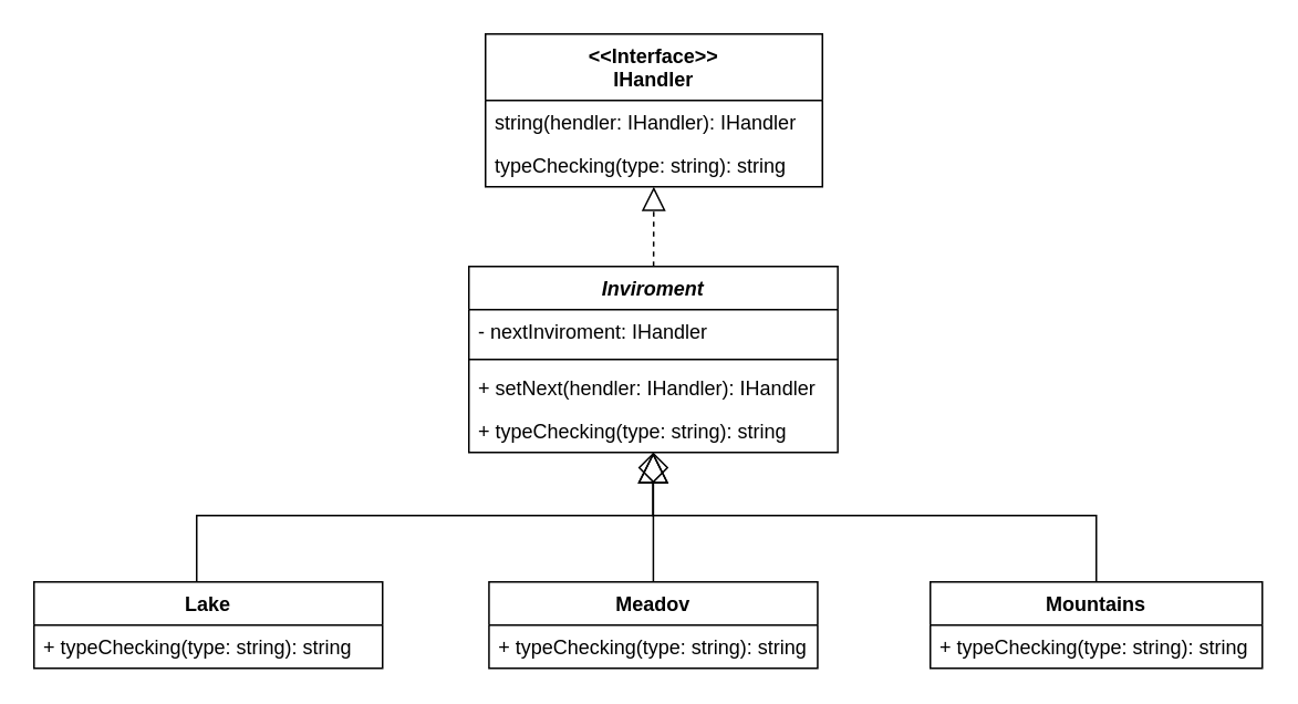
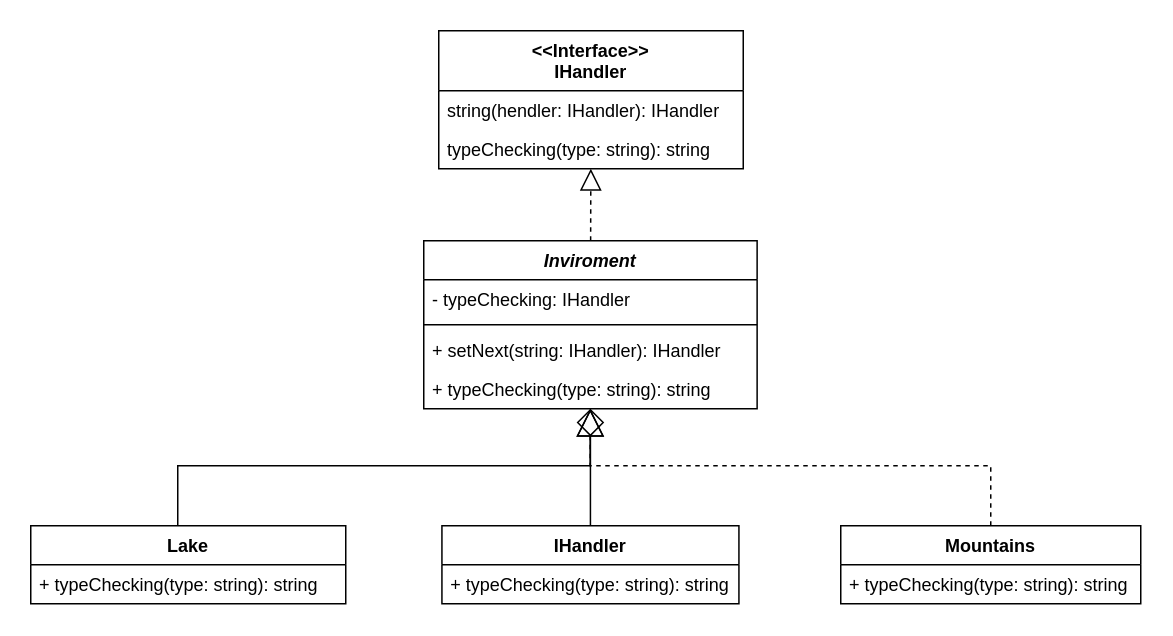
  <mxCell id="0" />
  <mxCell id="1" parent="0" />
  <mxCell id="2" value="&lt;&lt;Interface&gt;&gt;&#10;IHandler" style="swimlane;fontStyle=1;align=center;verticalAlign=top;childLayout=stackLayout;horizontal=1;startSize=40;horizontalStack=0;resizeParent=1;resizeParentMax=0;resizeLast=0;collapsible=1;marginBottom=0;" parent="1" vertex="1"><mxGeometry x="292" y="20" width="203" height="92" as="geometry" /></mxCell>
  <mxCell id="3" value="string(hendler: IHandler): IHandler" style="text;strokeColor=none;fillColor=none;align=left;verticalAlign=top;spacingLeft=4;spacingRight=4;overflow=hidden;rotatable=0;points=[[0,0.5],[1,0.5]];portConstraint=eastwest;" parent="2" vertex="1"><mxGeometry y="40" width="203" height="26" as="geometry" /></mxCell>
  <mxCell id="4" value="typeChecking(type: string): string" style="text;strokeColor=none;fillColor=none;align=left;verticalAlign=top;spacingLeft=4;spacingRight=4;overflow=hidden;rotatable=0;points=[[0,0.5],[1,0.5]];portConstraint=eastwest;" parent="2" vertex="1"><mxGeometry y="66" width="203" height="26" as="geometry" /></mxCell>
  <mxCell id="5" value="Inviroment" style="swimlane;fontStyle=3;align=center;verticalAlign=top;childLayout=stackLayout;horizontal=1;startSize=26;horizontalStack=0;resizeParent=1;resizeParentMax=0;resizeLast=0;collapsible=1;marginBottom=0;" parent="1" vertex="1"><mxGeometry x="282" y="160" width="222.25" height="112" as="geometry" /></mxCell>
- <mxCell id="6" value="- nextInviroment: IHandler" style="text;strokeColor=none;fillColor=none;align=left;verticalAlign=top;spacingLeft=4;spacingRight=4;overflow=hidden;rotatable=0;points=[[0,0.5],[1,0.5]];portConstraint=eastwest;" parent="5" vertex="1"><mxGeometry y="26" width="222.25" height="26" as="geometry" /></mxCell>
+ <mxCell id="6" value="- typeChecking: IHandler" style="text;strokeColor=none;fillColor=none;align=left;verticalAlign=top;spacingLeft=4;spacingRight=4;overflow=hidden;rotatable=0;points=[[0,0.5],[1,0.5]];portConstraint=eastwest;" parent="5" vertex="1"><mxGeometry y="26" width="222.25" height="26" as="geometry" /></mxCell>
  <mxCell id="7" value="" style="line;strokeWidth=1;fillColor=none;align=left;verticalAlign=middle;spacingTop=-1;spacingLeft=3;spacingRight=3;rotatable=0;labelPosition=right;points=[];portConstraint=eastwest;strokeColor=inherit;" parent="5" vertex="1"><mxGeometry y="52" width="222.25" height="8" as="geometry" /></mxCell>
- <mxCell id="8" value="+ setNext(hendler: IHandler): IHandler" style="text;strokeColor=none;fillColor=none;align=left;verticalAlign=top;spacingLeft=4;spacingRight=4;overflow=hidden;rotatable=0;points=[[0,0.5],[1,0.5]];portConstraint=eastwest;" parent="5" vertex="1"><mxGeometry y="60" width="222.25" height="26" as="geometry" /></mxCell>
+ <mxCell id="8" value="+ setNext(string: IHandler): IHandler" style="text;strokeColor=none;fillColor=none;align=left;verticalAlign=top;spacingLeft=4;spacingRight=4;overflow=hidden;rotatable=0;points=[[0,0.5],[1,0.5]];portConstraint=eastwest;" parent="5" vertex="1"><mxGeometry y="60" width="222.25" height="26" as="geometry" /></mxCell>
  <mxCell id="9" value="+ typeChecking(type: string): string" style="text;strokeColor=none;fillColor=none;align=left;verticalAlign=top;spacingLeft=4;spacingRight=4;overflow=hidden;rotatable=0;points=[[0,0.5],[1,0.5]];portConstraint=eastwest;" parent="5" vertex="1"><mxGeometry y="86" width="222.25" height="26" as="geometry" /></mxCell>
  <mxCell id="10" value="Lake" style="swimlane;fontStyle=1;align=center;verticalAlign=top;childLayout=stackLayout;horizontal=1;startSize=26;horizontalStack=0;resizeParent=1;resizeParentMax=0;resizeLast=0;collapsible=1;marginBottom=0;" parent="1" vertex="1"><mxGeometry x="20" y="350" width="210" height="52" as="geometry" /></mxCell>
  <mxCell id="11" value="+ typeChecking(type: string): string" style="text;strokeColor=none;fillColor=none;align=left;verticalAlign=top;spacingLeft=4;spacingRight=4;overflow=hidden;rotatable=0;points=[[0,0.5],[1,0.5]];portConstraint=eastwest;" parent="10" vertex="1"><mxGeometry y="26" width="210" height="26" as="geometry" /></mxCell>
- <mxCell id="12" value="Meadov" style="swimlane;fontStyle=1;align=center;verticalAlign=top;childLayout=stackLayout;horizontal=1;startSize=26;horizontalStack=0;resizeParent=1;resizeParentMax=0;resizeLast=0;collapsible=1;marginBottom=0;" parent="1" vertex="1"><mxGeometry x="294.12" y="350" width="198" height="52" as="geometry" /></mxCell>
+ <mxCell id="12" value="IHandler" style="swimlane;fontStyle=1;align=center;verticalAlign=top;childLayout=stackLayout;horizontal=1;startSize=26;horizontalStack=0;resizeParent=1;resizeParentMax=0;resizeLast=0;collapsible=1;marginBottom=0;" parent="1" vertex="1"><mxGeometry x="294.12" y="350" width="198" height="52" as="geometry" /></mxCell>
  <mxCell id="13" value="+ typeChecking(type: string): string" style="text;strokeColor=none;fillColor=none;align=left;verticalAlign=top;spacingLeft=4;spacingRight=4;overflow=hidden;rotatable=0;points=[[0,0.5],[1,0.5]];portConstraint=eastwest;" parent="12" vertex="1"><mxGeometry y="26" width="198" height="26" as="geometry" /></mxCell>
  <mxCell id="14" value="Mountains" style="swimlane;fontStyle=1;align=center;verticalAlign=top;childLayout=stackLayout;horizontal=1;startSize=26;horizontalStack=0;resizeParent=1;resizeParentMax=0;resizeLast=0;collapsible=1;marginBottom=0;" parent="1" vertex="1"><mxGeometry x="560" y="350" width="200" height="52" as="geometry" /></mxCell>
  <mxCell id="15" value="+ typeChecking(type: string): string" style="text;strokeColor=none;fillColor=none;align=left;verticalAlign=top;spacingLeft=4;spacingRight=4;overflow=hidden;rotatable=0;points=[[0,0.5],[1,0.5]];portConstraint=eastwest;" parent="14" vertex="1"><mxGeometry y="26" width="200" height="26" as="geometry" /></mxCell>
  <mxCell id="16" value="" style="endArrow=block;dashed=1;endFill=0;endSize=12;html=1;rounded=0;" parent="1" source="5" target="2" edge="1"><mxGeometry width="160" relative="1" as="geometry"><mxPoint x="360" y="280" as="sourcePoint" /><mxPoint x="140" y="140" as="targetPoint" /></mxGeometry></mxCell>
  <mxCell id="17" value="" style="endArrow=block;endSize=16;endFill=0;html=1;rounded=0;edgeStyle=orthogonalEdgeStyle;" parent="1" edge="1"><mxGeometry width="160" relative="1" as="geometry"><mxPoint x="118" y="350" as="sourcePoint" /><mxPoint x="393" y="272" as="targetPoint" /><Array as="points"><mxPoint x="118" y="310" /><mxPoint x="393" y="310" /></Array></mxGeometry></mxCell>
  <mxCell id="18" value="" style="endArrow=diamond;endSize=16;endFill=0;html=1;rounded=0;" parent="1" source="12" target="5" edge="1"><mxGeometry x="-0.026" y="7" width="160" relative="1" as="geometry"><mxPoint x="360" y="280" as="sourcePoint" /><mxPoint x="230" y="230" as="targetPoint" /><mxPoint as="offset" /></mxGeometry></mxCell>
- <mxCell id="19" value="" style="endArrow=block;endSize=16;endFill=0;html=1;rounded=0;edgeStyle=orthogonalEdgeStyle;" parent="1" source="14" target="5" edge="1"><mxGeometry width="160" relative="1" as="geometry"><mxPoint x="340" y="290" as="sourcePoint" /><mxPoint x="770" y="250" as="targetPoint" /><Array as="points"><mxPoint x="660" y="310" /><mxPoint x="393" y="310" /></Array></mxGeometry></mxCell>
+ <mxCell id="19" value="" style="endArrow=block;endSize=16;endFill=0;html=1;rounded=0;edgeStyle=orthogonalEdgeStyle;dashed=1;" parent="1" source="14" target="5" edge="1"><mxGeometry width="160" relative="1" as="geometry"><mxPoint x="340" y="290" as="sourcePoint" /><mxPoint x="770" y="250" as="targetPoint" /><Array as="points"><mxPoint x="660" y="310" /><mxPoint x="393" y="310" /></Array></mxGeometry></mxCell>
